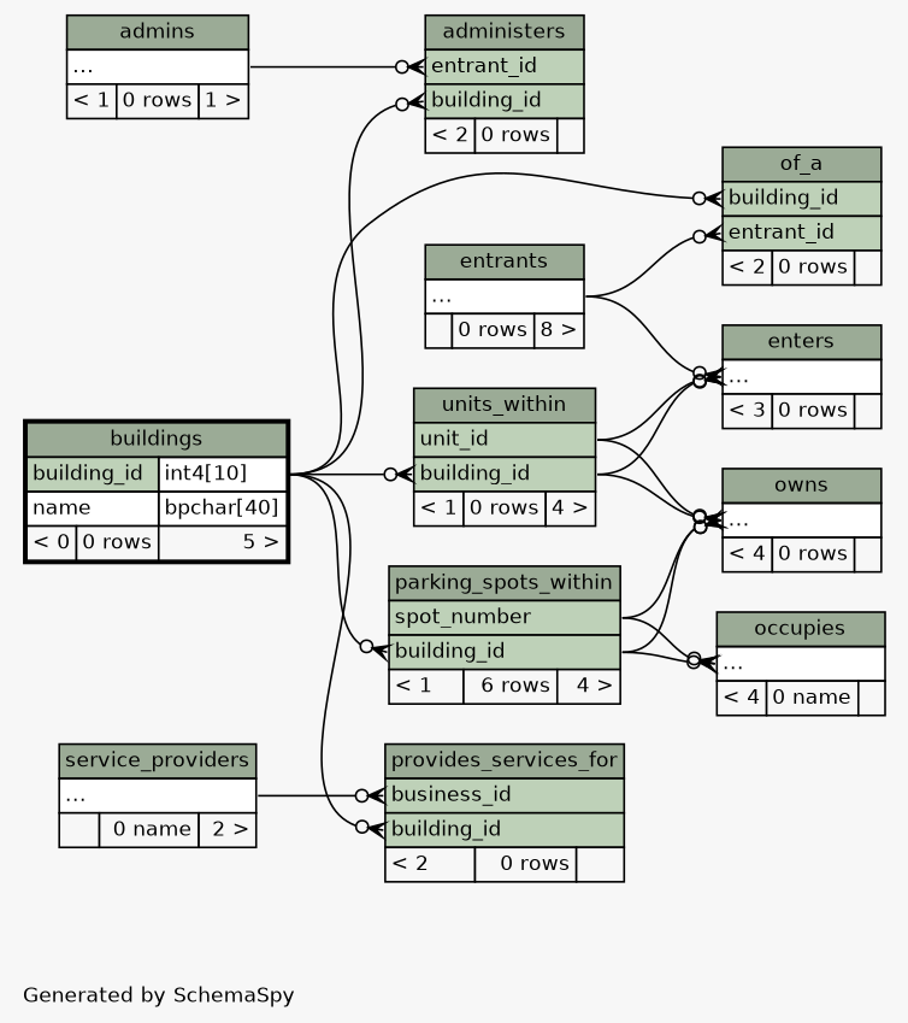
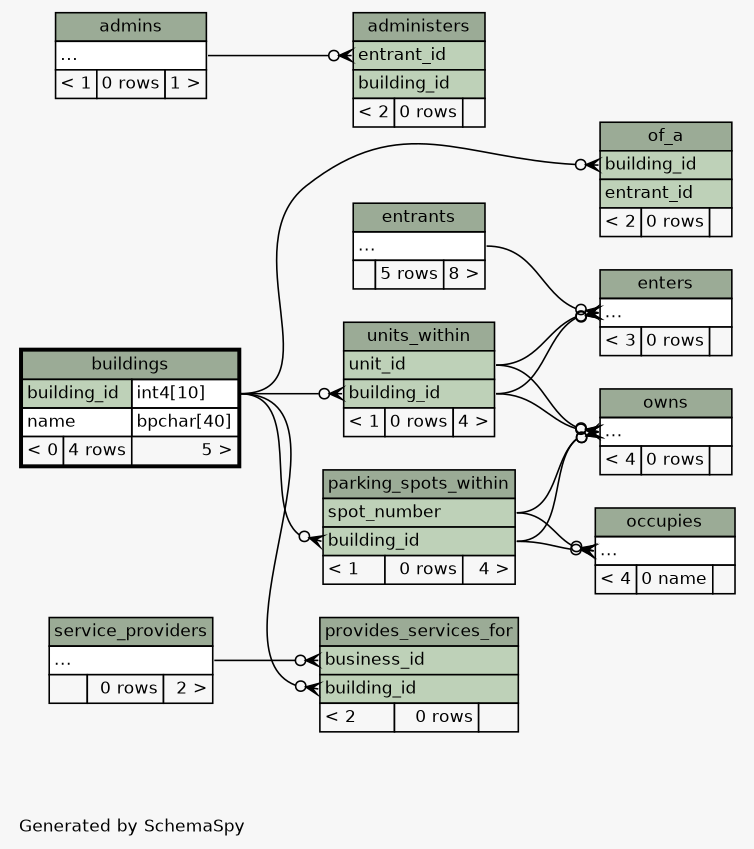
  digraph {
    bgcolor="#f7f7f7"
    fontname=Helvetica
    fontsize=11
    label="\nGenerated by SchemaSpy"
    labeljust=l
    nodesep=0.18
    rankdir=RL
    ranksep=0.46
    node [fontname=Helvetica fontsize=11 shape=plaintext]
    edge [arrowhead=none arrowsize=0.8 arrowtail=crowodot dir=back headport="building_id.type:e" tailport="elipses:w"]
    n1 [label=<     <TABLE BORDER="0" CELLBORDER="1" CELLSPACING="0" BGCOLOR="#ffffff">       <TR><TD COLSPAN="3" BGCOLOR="#9bab96" ALIGN="CENTER">administers</TD></TR>       <TR><TD PORT="entrant_id" COLSPAN="3" BGCOLOR="#bed1b8" ALIGN="LEFT">entrant_id</TD></TR>       <TR><TD PORT="building_id" COLSPAN="3" BGCOLOR="#bed1b8" ALIGN="LEFT">building_id</TD></TR>       <TR><TD ALIGN="LEFT" BGCOLOR="#f7f7f7">&lt; 2</TD><TD ALIGN="RIGHT" BGCOLOR="#f7f7f7">0 rows</TD><TD ALIGN="RIGHT" BGCOLOR="#f7f7f7">  </TD></TR>     </TABLE>>]
-   n2 [label=<     <TABLE BORDER="2" CELLBORDER="1" CELLSPACING="0" BGCOLOR="#ffffff">       <TR><TD COLSPAN="3" BGCOLOR="#9bab96" ALIGN="CENTER">buildings</TD></TR>       <TR><TD PORT="building_id" COLSPAN="2" BGCOLOR="#bed1b8" ALIGN="LEFT">building_id</TD><TD PORT="building_id.type" ALIGN="LEFT">int4[10]</TD></TR>       <TR><TD PORT="name" COLSPAN="2" ALIGN="LEFT">name</TD><TD PORT="name.type" ALIGN="LEFT">bpchar[40]</TD></TR>       <TR><TD ALIGN="LEFT" BGCOLOR="#f7f7f7">&lt; 0</TD><TD ALIGN="RIGHT" BGCOLOR="#f7f7f7">0 rows</TD><TD ALIGN="RIGHT" BGCOLOR="#f7f7f7">5 &gt;</TD></TR>     </TABLE>>]
+   n2 [label=<     <TABLE BORDER="2" CELLBORDER="1" CELLSPACING="0" BGCOLOR="#ffffff">       <TR><TD COLSPAN="3" BGCOLOR="#9bab96" ALIGN="CENTER">buildings</TD></TR>       <TR><TD PORT="building_id" COLSPAN="2" BGCOLOR="#bed1b8" ALIGN="LEFT">building_id</TD><TD PORT="building_id.type" ALIGN="LEFT">int4[10]</TD></TR>       <TR><TD PORT="name" COLSPAN="2" ALIGN="LEFT">name</TD><TD PORT="name.type" ALIGN="LEFT">bpchar[40]</TD></TR>       <TR><TD ALIGN="LEFT" BGCOLOR="#f7f7f7">&lt; 0</TD><TD ALIGN="RIGHT" BGCOLOR="#f7f7f7">4 rows</TD><TD ALIGN="RIGHT" BGCOLOR="#f7f7f7">5 &gt;</TD></TR>     </TABLE>>]
    n3 [label=<     <TABLE BORDER="0" CELLBORDER="1" CELLSPACING="0" BGCOLOR="#ffffff">       <TR><TD COLSPAN="3" BGCOLOR="#9bab96" ALIGN="CENTER">admins</TD></TR>       <TR><TD PORT="elipses" COLSPAN="3" ALIGN="LEFT">...</TD></TR>       <TR><TD ALIGN="LEFT" BGCOLOR="#f7f7f7">&lt; 1</TD><TD ALIGN="RIGHT" BGCOLOR="#f7f7f7">0 rows</TD><TD ALIGN="RIGHT" BGCOLOR="#f7f7f7">1 &gt;</TD></TR>     </TABLE>>]
-   n4 [label=<     <TABLE BORDER="0" CELLBORDER="1" CELLSPACING="0" BGCOLOR="#ffffff">       <TR><TD COLSPAN="3" BGCOLOR="#9bab96" ALIGN="CENTER">entrants</TD></TR>       <TR><TD PORT="elipses" COLSPAN="3" ALIGN="LEFT">...</TD></TR>       <TR><TD ALIGN="LEFT" BGCOLOR="#f7f7f7">  </TD><TD ALIGN="RIGHT" BGCOLOR="#f7f7f7">0 rows</TD><TD ALIGN="RIGHT" BGCOLOR="#f7f7f7">8 &gt;</TD></TR>     </TABLE>>]
+   n4 [label=<     <TABLE BORDER="0" CELLBORDER="1" CELLSPACING="0" BGCOLOR="#ffffff">       <TR><TD COLSPAN="3" BGCOLOR="#9bab96" ALIGN="CENTER">entrants</TD></TR>       <TR><TD PORT="elipses" COLSPAN="3" ALIGN="LEFT">...</TD></TR>       <TR><TD ALIGN="LEFT" BGCOLOR="#f7f7f7">  </TD><TD ALIGN="RIGHT" BGCOLOR="#f7f7f7">5 rows</TD><TD ALIGN="RIGHT" BGCOLOR="#f7f7f7">8 &gt;</TD></TR>     </TABLE>>]
    n5 [label=<     <TABLE BORDER="0" CELLBORDER="1" CELLSPACING="0" BGCOLOR="#ffffff">       <TR><TD COLSPAN="3" BGCOLOR="#9bab96" ALIGN="CENTER">enters</TD></TR>       <TR><TD PORT="elipses" COLSPAN="3" ALIGN="LEFT">...</TD></TR>       <TR><TD ALIGN="LEFT" BGCOLOR="#f7f7f7">&lt; 3</TD><TD ALIGN="RIGHT" BGCOLOR="#f7f7f7">0 rows</TD><TD ALIGN="RIGHT" BGCOLOR="#f7f7f7">  </TD></TR>     </TABLE>>]
    n6 [label=<     <TABLE BORDER="0" CELLBORDER="1" CELLSPACING="0" BGCOLOR="#ffffff">       <TR><TD COLSPAN="3" BGCOLOR="#9bab96" ALIGN="CENTER">units_within</TD></TR>       <TR><TD PORT="unit_id" COLSPAN="3" BGCOLOR="#bed1b8" ALIGN="LEFT">unit_id</TD></TR>       <TR><TD PORT="building_id" COLSPAN="3" BGCOLOR="#bed1b8" ALIGN="LEFT">building_id</TD></TR>       <TR><TD ALIGN="LEFT" BGCOLOR="#f7f7f7">&lt; 1</TD><TD ALIGN="RIGHT" BGCOLOR="#f7f7f7">0 rows</TD><TD ALIGN="RIGHT" BGCOLOR="#f7f7f7">4 &gt;</TD></TR>     </TABLE>>]
    n7 [label=<     <TABLE BORDER="0" CELLBORDER="1" CELLSPACING="0" BGCOLOR="#ffffff">       <TR><TD COLSPAN="3" BGCOLOR="#9bab96" ALIGN="CENTER">occupies</TD></TR>       <TR><TD PORT="elipses" COLSPAN="3" ALIGN="LEFT">...</TD></TR>       <TR><TD ALIGN="LEFT" BGCOLOR="#f7f7f7">&lt; 4</TD><TD ALIGN="RIGHT" BGCOLOR="#f7f7f7">0 name</TD><TD ALIGN="RIGHT" BGCOLOR="#f7f7f7">  </TD></TR>     </TABLE>>]
-   n8 [label=<     <TABLE BORDER="0" CELLBORDER="1" CELLSPACING="0" BGCOLOR="#ffffff">       <TR><TD COLSPAN="3" BGCOLOR="#9bab96" ALIGN="CENTER">parking_spots_within</TD></TR>       <TR><TD PORT="spot_number" COLSPAN="3" BGCOLOR="#bed1b8" ALIGN="LEFT">spot_number</TD></TR>       <TR><TD PORT="building_id" COLSPAN="3" BGCOLOR="#bed1b8" ALIGN="LEFT">building_id</TD></TR>       <TR><TD ALIGN="LEFT" BGCOLOR="#f7f7f7">&lt; 1</TD><TD ALIGN="RIGHT" BGCOLOR="#f7f7f7">6 rows</TD><TD ALIGN="RIGHT" BGCOLOR="#f7f7f7">4 &gt;</TD></TR>     </TABLE>>]
+   n8 [label=<     <TABLE BORDER="0" CELLBORDER="1" CELLSPACING="0" BGCOLOR="#ffffff">       <TR><TD COLSPAN="3" BGCOLOR="#9bab96" ALIGN="CENTER">parking_spots_within</TD></TR>       <TR><TD PORT="spot_number" COLSPAN="3" BGCOLOR="#bed1b8" ALIGN="LEFT">spot_number</TD></TR>       <TR><TD PORT="building_id" COLSPAN="3" BGCOLOR="#bed1b8" ALIGN="LEFT">building_id</TD></TR>       <TR><TD ALIGN="LEFT" BGCOLOR="#f7f7f7">&lt; 1</TD><TD ALIGN="RIGHT" BGCOLOR="#f7f7f7">0 rows</TD><TD ALIGN="RIGHT" BGCOLOR="#f7f7f7">4 &gt;</TD></TR>     </TABLE>>]
    n9 [label=<     <TABLE BORDER="0" CELLBORDER="1" CELLSPACING="0" BGCOLOR="#ffffff">       <TR><TD COLSPAN="3" BGCOLOR="#9bab96" ALIGN="CENTER">of_a</TD></TR>       <TR><TD PORT="building_id" COLSPAN="3" BGCOLOR="#bed1b8" ALIGN="LEFT">building_id</TD></TR>       <TR><TD PORT="entrant_id" COLSPAN="3" BGCOLOR="#bed1b8" ALIGN="LEFT">entrant_id</TD></TR>       <TR><TD ALIGN="LEFT" BGCOLOR="#f7f7f7">&lt; 2</TD><TD ALIGN="RIGHT" BGCOLOR="#f7f7f7">0 rows</TD><TD ALIGN="RIGHT" BGCOLOR="#f7f7f7">  </TD></TR>     </TABLE>>]
    n10 [label=<     <TABLE BORDER="0" CELLBORDER="1" CELLSPACING="0" BGCOLOR="#ffffff">       <TR><TD COLSPAN="3" BGCOLOR="#9bab96" ALIGN="CENTER">owns</TD></TR>       <TR><TD PORT="elipses" COLSPAN="3" ALIGN="LEFT">...</TD></TR>       <TR><TD ALIGN="LEFT" BGCOLOR="#f7f7f7">&lt; 4</TD><TD ALIGN="RIGHT" BGCOLOR="#f7f7f7">0 rows</TD><TD ALIGN="RIGHT" BGCOLOR="#f7f7f7">  </TD></TR>     </TABLE>>]
    n11 [label=<     <TABLE BORDER="0" CELLBORDER="1" CELLSPACING="0" BGCOLOR="#ffffff">       <TR><TD COLSPAN="3" BGCOLOR="#9bab96" ALIGN="CENTER">provides_services_for</TD></TR>       <TR><TD PORT="business_id" COLSPAN="3" BGCOLOR="#bed1b8" ALIGN="LEFT">business_id</TD></TR>       <TR><TD PORT="building_id" COLSPAN="3" BGCOLOR="#bed1b8" ALIGN="LEFT">building_id</TD></TR>       <TR><TD ALIGN="LEFT" BGCOLOR="#f7f7f7">&lt; 2</TD><TD ALIGN="RIGHT" BGCOLOR="#f7f7f7">0 rows</TD><TD ALIGN="RIGHT" BGCOLOR="#f7f7f7">  </TD></TR>     </TABLE>>]
-   n12 [label=<     <TABLE BORDER="0" CELLBORDER="1" CELLSPACING="0" BGCOLOR="#ffffff">       <TR><TD COLSPAN="3" BGCOLOR="#9bab96" ALIGN="CENTER">service_providers</TD></TR>       <TR><TD PORT="elipses" COLSPAN="3" ALIGN="LEFT">...</TD></TR>       <TR><TD ALIGN="LEFT" BGCOLOR="#f7f7f7">  </TD><TD ALIGN="RIGHT" BGCOLOR="#f7f7f7">0 name</TD><TD ALIGN="RIGHT" BGCOLOR="#f7f7f7">2 &gt;</TD></TR>     </TABLE>>]
-   n1 -> n2 [tailport="building_id:w"]
+   n12 [label=<     <TABLE BORDER="0" CELLBORDER="1" CELLSPACING="0" BGCOLOR="#ffffff">       <TR><TD COLSPAN="3" BGCOLOR="#9bab96" ALIGN="CENTER">service_providers</TD></TR>       <TR><TD PORT="elipses" COLSPAN="3" ALIGN="LEFT">...</TD></TR>       <TR><TD ALIGN="LEFT" BGCOLOR="#f7f7f7">  </TD><TD ALIGN="RIGHT" BGCOLOR="#f7f7f7">0 rows</TD><TD ALIGN="RIGHT" BGCOLOR="#f7f7f7">2 &gt;</TD></TR>     </TABLE>>]
    n1 -> n3 [headport="elipses:e" tailport="entrant_id:w"]
    n5 -> n4 [headport="elipses:e"]
    n5 -> n6 [headport="building_id:e"]
    n5 -> n6 [headport="unit_id:e"]
    n6 -> n2 [tailport="building_id:w"]
    n7 -> n8 [headport="building_id:e"]
    n7 -> n8 [headport="spot_number:e"]
    n8 -> n2 [tailport="building_id:w"]
    n9 -> n2 [tailport="building_id:w"]
-   n9 -> n4 [headport="elipses:e" tailport="entrant_id:w"]
    n10 -> n6 [headport="building_id:e"]
    n10 -> n6 [headport="unit_id:e"]
    n10 -> n8 [headport="building_id:e"]
    n10 -> n8 [headport="spot_number:e"]
    n11 -> n2 [tailport="building_id:w"]
    n11 -> n12 [headport="elipses:e" tailport="business_id:w"]
  }
